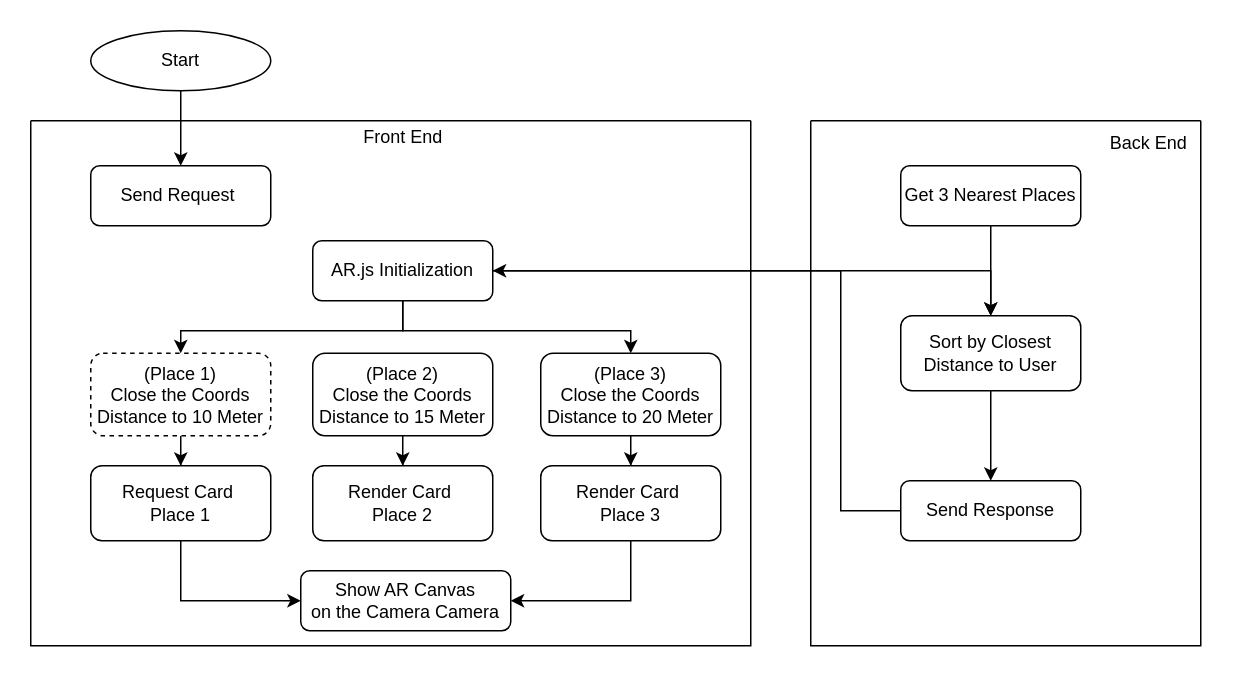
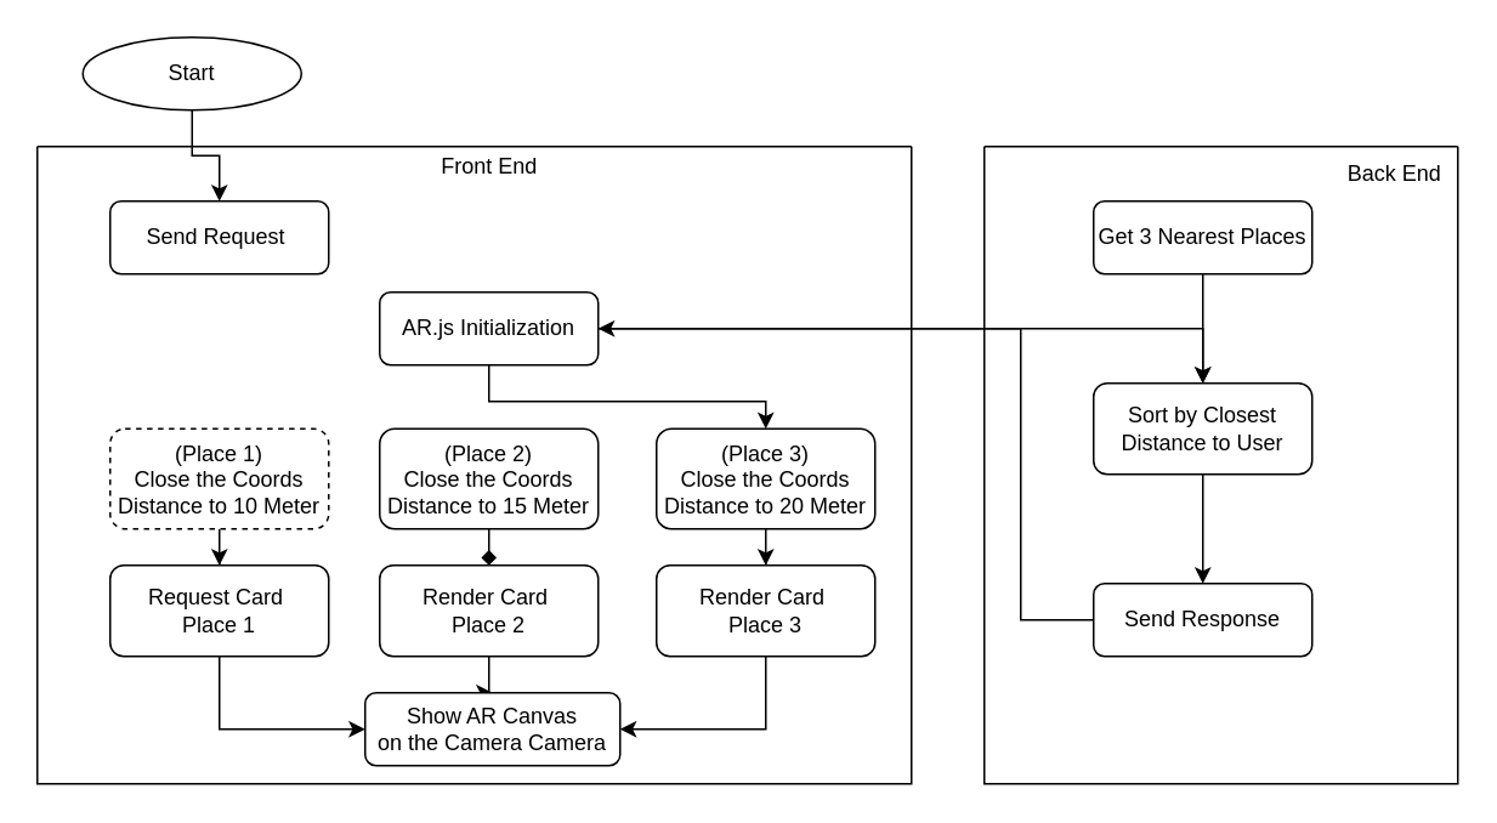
  <mxCell id="0" />
  <mxCell id="1" parent="0" />
  <mxCell id="2" style="edgeStyle=orthogonalEdgeStyle;rounded=0;orthogonalLoop=1;jettySize=auto;html=1;entryX=0.5;entryY=0;entryDx=0;entryDy=0;" parent="1" source="3" target="5" edge="1"><mxGeometry relative="1" as="geometry"><mxPoint x="160" y="100" as="targetPoint" /></mxGeometry></mxCell>
- <mxCell id="3" value="Start" style="ellipse;whiteSpace=wrap;html=1;" parent="1" vertex="1"><mxGeometry x="60" y="20" width="120" height="40" as="geometry" /></mxCell>
+ <mxCell id="3" value="Start" style="ellipse;whiteSpace=wrap;html=1;" parent="1" vertex="1"><mxGeometry x="45" y="20" width="120" height="40" as="geometry" /></mxCell>
  <mxCell id="4" value="" style="swimlane;startSize=0;" parent="1" vertex="1"><mxGeometry x="20" y="80" width="480" height="350" as="geometry" /></mxCell>
  <mxCell id="5" value="Send Request&amp;nbsp;" style="rounded=1;whiteSpace=wrap;html=1;fontSize=12;glass=0;strokeWidth=1;shadow=0;" parent="4" vertex="1"><mxGeometry x="40" y="30" width="120" height="40" as="geometry" /></mxCell>
  <mxCell id="6" value="Front End" style="text;html=1;align=center;verticalAlign=middle;resizable=0;points=[];autosize=1;strokeColor=none;fillColor=none;" parent="4" vertex="1"><mxGeometry x="208" y="-4" width="80" height="30" as="geometry" /></mxCell>
  <mxCell id="7" style="edgeStyle=orthogonalEdgeStyle;rounded=0;orthogonalLoop=1;jettySize=auto;html=1;" parent="4" source="8" target="29" edge="1"><mxGeometry relative="1" as="geometry" /></mxCell>
  <mxCell id="8" value="AR.js Initialization" style="rounded=1;whiteSpace=wrap;html=1;fontSize=12;glass=0;strokeWidth=1;shadow=0;" parent="4" vertex="1"><mxGeometry x="188" y="80" width="120" height="40" as="geometry" /></mxCell>
  <mxCell id="9" value="" style="edgeStyle=orthogonalEdgeStyle;rounded=0;orthogonalLoop=1;jettySize=auto;html=1;" parent="4" source="10" target="18" edge="1"><mxGeometry relative="1" as="geometry" /></mxCell>
  <mxCell id="10" value="&lt;div&gt;(Place 1)&lt;/div&gt;Close the Coords Distance to 10 Meter" style="rounded=1;whiteSpace=wrap;html=1;fontSize=12;glass=0;strokeWidth=1;shadow=0;dashed=1;" parent="4" vertex="1"><mxGeometry x="40" y="155" width="120" height="55" as="geometry" /></mxCell>
- <mxCell id="11" style="edgeStyle=orthogonalEdgeStyle;rounded=0;orthogonalLoop=1;jettySize=auto;html=1;entryX=0.5;entryY=0;entryDx=0;entryDy=0;" parent="4" source="12" target="20" edge="1"><mxGeometry relative="1" as="geometry" /></mxCell>
+ <mxCell id="11" style="edgeStyle=orthogonalEdgeStyle;rounded=0;orthogonalLoop=1;jettySize=auto;html=1;entryX=0.5;entryY=0;entryDx=0;entryDy=0;endArrow=diamond;" parent="4" source="12" target="20" edge="1"><mxGeometry relative="1" as="geometry" /></mxCell>
  <mxCell id="12" value="&lt;div&gt;(Place 2)&lt;/div&gt;Close the Coords Distance to 15 Meter" style="rounded=1;whiteSpace=wrap;html=1;fontSize=12;glass=0;strokeWidth=1;shadow=0;" parent="4" vertex="1"><mxGeometry x="188" y="155" width="120" height="55" as="geometry" /></mxCell>
  <mxCell id="13" value="" style="edgeStyle=orthogonalEdgeStyle;rounded=0;orthogonalLoop=1;jettySize=auto;html=1;" parent="4" source="14" target="22" edge="1"><mxGeometry relative="1" as="geometry" /></mxCell>
  <mxCell id="14" value="&lt;div&gt;(Place 3)&lt;/div&gt;Close the Coords Distance to 20 Meter" style="rounded=1;whiteSpace=wrap;html=1;fontSize=12;glass=0;strokeWidth=1;shadow=0;" parent="4" vertex="1"><mxGeometry x="340" y="155" width="120" height="55" as="geometry" /></mxCell>
- <mxCell id="15" style="edgeStyle=orthogonalEdgeStyle;rounded=0;orthogonalLoop=1;jettySize=auto;html=1;entryX=0.5;entryY=0;entryDx=0;entryDy=0;exitX=0.5;exitY=1;exitDx=0;exitDy=0;" parent="4" source="8" target="10" edge="1"><mxGeometry relative="1" as="geometry"><mxPoint x="258" y="130" as="sourcePoint" /><mxPoint x="258" y="165" as="targetPoint" /><Array as="points"><mxPoint x="248" y="140" /><mxPoint x="100" y="140" /></Array></mxGeometry></mxCell>
  <mxCell id="16" style="edgeStyle=orthogonalEdgeStyle;rounded=0;orthogonalLoop=1;jettySize=auto;html=1;entryX=0.5;entryY=0;entryDx=0;entryDy=0;exitX=0.5;exitY=1;exitDx=0;exitDy=0;" parent="4" source="8" target="14" edge="1"><mxGeometry relative="1" as="geometry"><mxPoint x="250" y="120" as="sourcePoint" /><mxPoint x="110" y="165" as="targetPoint" /><Array as="points"><mxPoint x="248" y="140" /><mxPoint x="400" y="140" /></Array></mxGeometry></mxCell>
  <mxCell id="17" style="edgeStyle=orthogonalEdgeStyle;rounded=0;orthogonalLoop=1;jettySize=auto;html=1;entryX=0;entryY=0.5;entryDx=0;entryDy=0;" parent="4" source="18" target="23" edge="1"><mxGeometry relative="1" as="geometry"><Array as="points"><mxPoint x="100" y="320" /></Array></mxGeometry></mxCell>
  <mxCell id="18" value="Request Card&amp;nbsp;&lt;div&gt;Place 1&lt;div&gt;&lt;/div&gt;&lt;/div&gt;" style="rounded=1;whiteSpace=wrap;html=1;fontSize=12;glass=0;strokeWidth=1;shadow=0;" parent="4" vertex="1"><mxGeometry x="40" y="230" width="120" height="50" as="geometry" /></mxCell>
+ <mxCell id="19" style="edgeStyle=orthogonalEdgeStyle;rounded=0;orthogonalLoop=1;jettySize=auto;html=1;" parent="4" source="20" target="23" edge="1"><mxGeometry relative="1" as="geometry" /></mxCell>
  <mxCell id="20" value="Render Card&amp;nbsp;&lt;br&gt;&lt;div&gt;&lt;span style=&quot;background-color: initial;&quot;&gt;Place&lt;/span&gt;&amp;nbsp;2&lt;div&gt;&lt;/div&gt;&lt;/div&gt;" style="rounded=1;whiteSpace=wrap;html=1;fontSize=12;glass=0;strokeWidth=1;shadow=0;" parent="4" vertex="1"><mxGeometry x="188" y="230" width="120" height="50" as="geometry" /></mxCell>
  <mxCell id="21" style="edgeStyle=orthogonalEdgeStyle;rounded=0;orthogonalLoop=1;jettySize=auto;html=1;entryX=1;entryY=0.5;entryDx=0;entryDy=0;" parent="4" source="22" target="23" edge="1"><mxGeometry relative="1" as="geometry"><Array as="points"><mxPoint x="400" y="320" /></Array></mxGeometry></mxCell>
  <mxCell id="22" value="Render Card&amp;nbsp;&lt;br&gt;&lt;div&gt;&lt;span style=&quot;background-color: initial;&quot;&gt;Place&lt;/span&gt;&amp;nbsp;3&lt;div&gt;&lt;/div&gt;&lt;/div&gt;" style="rounded=1;whiteSpace=wrap;html=1;fontSize=12;glass=0;strokeWidth=1;shadow=0;" parent="4" vertex="1"><mxGeometry x="340" y="230" width="120" height="50" as="geometry" /></mxCell>
  <mxCell id="23" value="Show AR Canvas&lt;div&gt;on the Camera Camera&lt;/div&gt;" style="rounded=1;whiteSpace=wrap;html=1;fontSize=12;glass=0;strokeWidth=1;shadow=0;" parent="4" vertex="1"><mxGeometry x="180" y="300" width="140" height="40" as="geometry" /></mxCell>
  <mxCell id="24" value="" style="swimlane;startSize=0;" parent="1" vertex="1"><mxGeometry x="540" y="80" width="260" height="350" as="geometry" /></mxCell>
  <mxCell id="25" style="edgeStyle=orthogonalEdgeStyle;rounded=0;orthogonalLoop=1;jettySize=auto;html=1;" parent="24" source="26" target="29" edge="1"><mxGeometry relative="1" as="geometry" /></mxCell>
  <mxCell id="26" value="Get 3 Nearest Places" style="rounded=1;whiteSpace=wrap;html=1;fontSize=12;glass=0;strokeWidth=1;shadow=0;" parent="24" vertex="1"><mxGeometry x="60" y="30" width="120" height="40" as="geometry" /></mxCell>
  <mxCell id="27" value="Back End" style="text;html=1;align=center;verticalAlign=middle;resizable=0;points=[];autosize=1;strokeColor=none;fillColor=none;" parent="24" vertex="1"><mxGeometry x="190" width="70" height="30" as="geometry" /></mxCell>
  <mxCell id="28" value="" style="edgeStyle=orthogonalEdgeStyle;rounded=0;orthogonalLoop=1;jettySize=auto;html=1;" parent="24" source="29" target="30" edge="1"><mxGeometry relative="1" as="geometry" /></mxCell>
  <mxCell id="29" value="Sort by Closest Distance to User" style="rounded=1;whiteSpace=wrap;html=1;fontSize=12;glass=0;strokeWidth=1;shadow=0;" parent="24" vertex="1"><mxGeometry x="60" y="130" width="120" height="50" as="geometry" /></mxCell>
  <mxCell id="30" value="Send Response" style="rounded=1;whiteSpace=wrap;html=1;fontSize=12;glass=0;strokeWidth=1;shadow=0;" parent="24" vertex="1"><mxGeometry x="60" y="240" width="120" height="40" as="geometry" /></mxCell>
  <mxCell id="31" style="edgeStyle=orthogonalEdgeStyle;rounded=0;orthogonalLoop=1;jettySize=auto;html=1;entryX=1;entryY=0.5;entryDx=0;entryDy=0;exitX=0;exitY=0.5;exitDx=0;exitDy=0;" parent="1" source="30" target="8" edge="1"><mxGeometry relative="1" as="geometry"><Array as="points"><mxPoint x="560" y="340" /><mxPoint x="560" y="180" /></Array></mxGeometry></mxCell>
